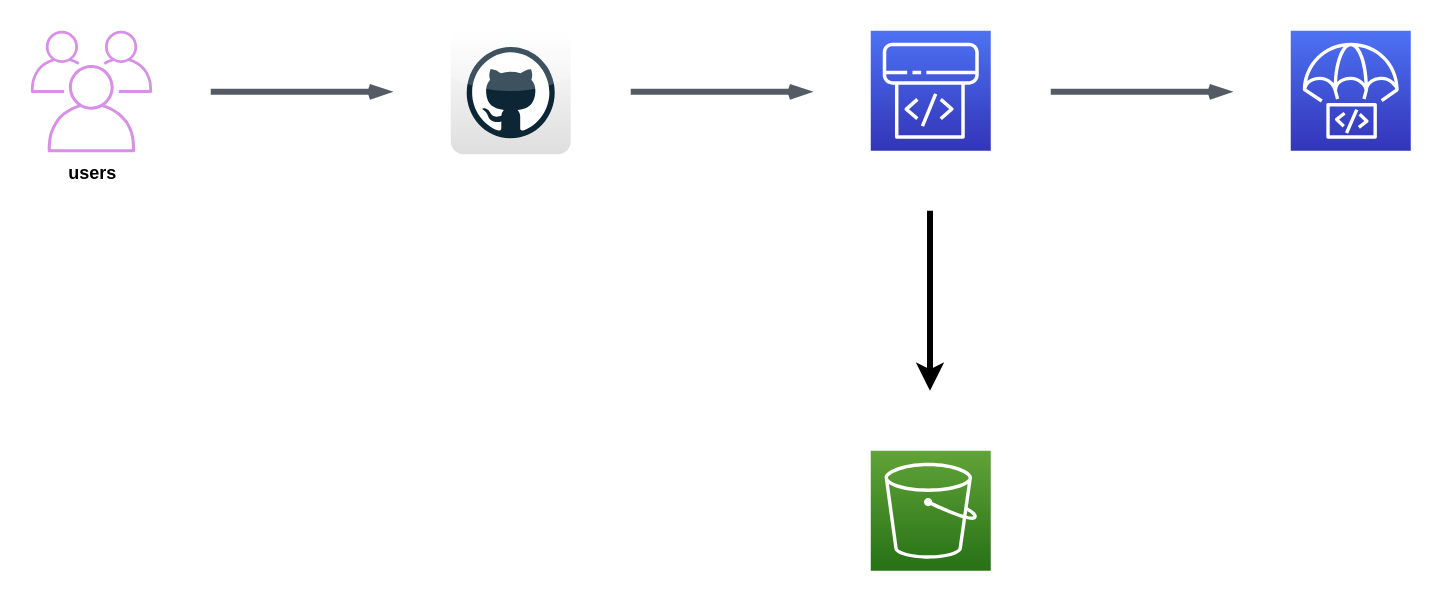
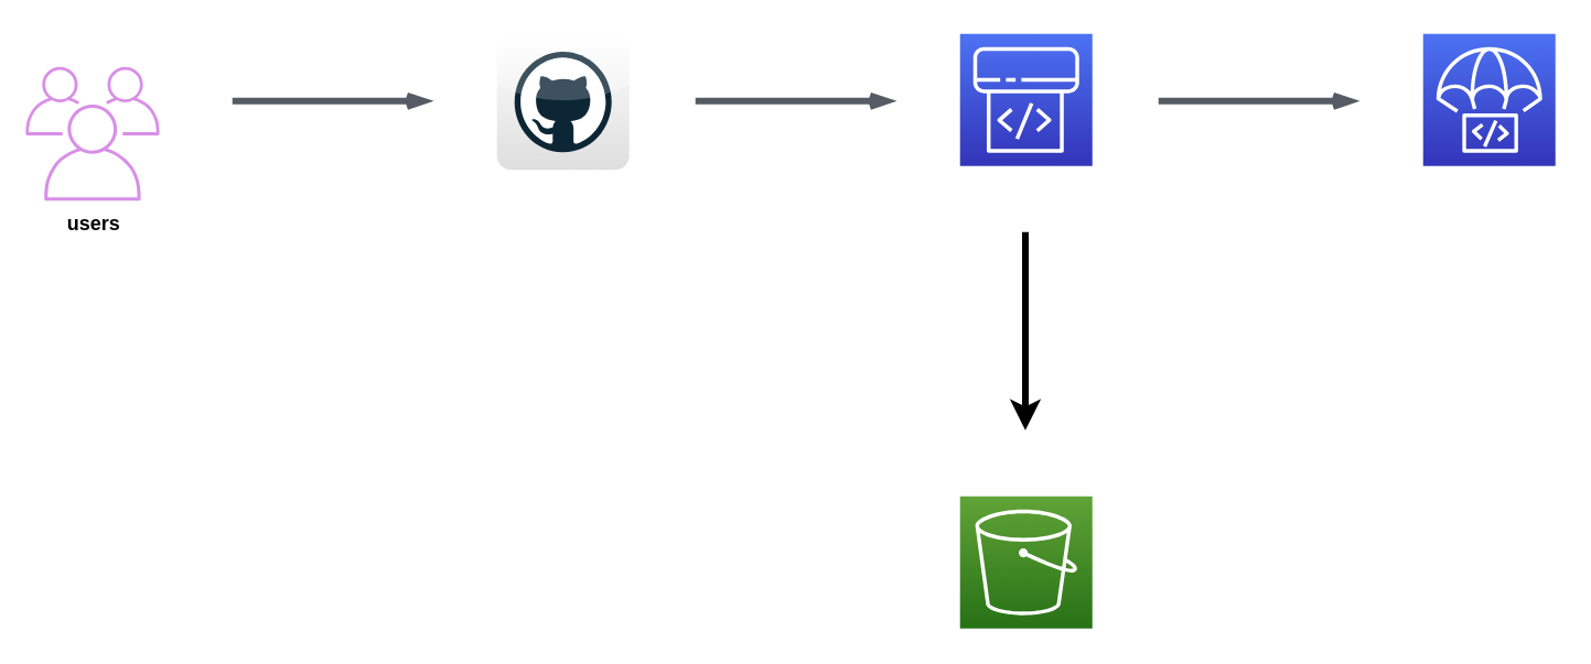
  <mxCell id="0" />
  <mxCell id="1" parent="0" />
  <mxCell id="2" value="" style="edgeStyle=orthogonalEdgeStyle;rounded=0;orthogonalLoop=1;jettySize=auto;html=1;strokeWidth=4;" edge="1" parent="1"><mxGeometry relative="1" as="geometry"><mxPoint x="619.5" y="140" as="sourcePoint" /><mxPoint x="619.5" y="260" as="targetPoint" /><Array as="points"><mxPoint x="619.5" y="230" /><mxPoint x="619.5" y="230" /></Array></mxGeometry></mxCell>
  <mxCell id="3" value="" style="points=[[0,0,0],[0.25,0,0],[0.5,0,0],[0.75,0,0],[1,0,0],[0,1,0],[0.25,1,0],[0.5,1,0],[0.75,1,0],[1,1,0],[0,0.25,0],[0,0.5,0],[0,0.75,0],[1,0.25,0],[1,0.5,0],[1,0.75,0]];outlineConnect=0;fontColor=#232F3E;gradientColor=#60A337;gradientDirection=north;fillColor=#277116;strokeColor=#ffffff;dashed=0;verticalLabelPosition=bottom;verticalAlign=top;align=center;html=1;fontSize=12;fontStyle=0;aspect=fixed;shape=mxgraph.aws4.resourceIcon;resIcon=mxgraph.aws4.s3;" vertex="1" parent="1"><mxGeometry x="580" y="300" width="80" height="80" as="geometry" /></mxCell>
- <mxCell id="4" value="users" style="outlineConnect=0;strokeColor=#9673a6;dashed=0;verticalLabelPosition=bottom;verticalAlign=top;align=center;html=1;fontSize=12;fontStyle=1;aspect=fixed;shape=mxgraph.aws4.illustration_users;pointerEvents=1;strokeWidth=7;shadow=0;sketch=0;fillColor=#D88FE7;horizontal=1;" vertex="1" parent="1"><mxGeometry x="20" y="20" width="81" height="81" as="geometry" /></mxCell>
+ <mxCell id="4" value="users" style="outlineConnect=0;strokeColor=#9673a6;dashed=0;verticalLabelPosition=bottom;verticalAlign=top;align=center;html=1;fontSize=12;fontStyle=1;aspect=fixed;shape=mxgraph.aws4.illustration_users;pointerEvents=1;strokeWidth=7;shadow=0;sketch=0;fillColor=#D88FE7;horizontal=1;" vertex="1" parent="1"><mxGeometry x="15" y="40" width="81" height="81" as="geometry" /></mxCell>
  <mxCell id="5" value="" style="edgeStyle=orthogonalEdgeStyle;html=1;endArrow=openThin;elbow=vertical;startArrow=none;endFill=0;strokeColor=#545B64;rounded=0;strokeWidth=4;" edge="1" parent="1"><mxGeometry width="100" relative="1" as="geometry"><mxPoint x="140" y="60.7" as="sourcePoint" /><mxPoint x="260" y="60.7" as="targetPoint" /></mxGeometry></mxCell>
  <mxCell id="6" value="" style="dashed=0;outlineConnect=0;html=1;align=center;labelPosition=center;verticalLabelPosition=bottom;verticalAlign=top;shape=mxgraph.webicons.github;gradientColor=#DFDEDE;shadow=0;sketch=0;strokeWidth=7;fontStyle=1" vertex="1" parent="1"><mxGeometry x="300" y="20" width="80" height="82.4" as="geometry" /></mxCell>
  <mxCell id="7" value="" style="edgeStyle=orthogonalEdgeStyle;html=1;endArrow=openThin;elbow=vertical;startArrow=none;endFill=0;strokeColor=#545B64;rounded=0;strokeWidth=4;" edge="1" parent="1"><mxGeometry width="100" relative="1" as="geometry"><mxPoint x="420" y="60.7" as="sourcePoint" /><mxPoint x="540" y="60.7" as="targetPoint" /><Array as="points"><mxPoint x="480" y="60.7" /><mxPoint x="480" y="60.7" /></Array></mxGeometry></mxCell>
  <mxCell id="8" value="" style="points=[[0,0,0],[0.25,0,0],[0.5,0,0],[0.75,0,0],[1,0,0],[0,1,0],[0.25,1,0],[0.5,1,0],[0.75,1,0],[1,1,0],[0,0.25,0],[0,0.5,0],[0,0.75,0],[1,0.25,0],[1,0.5,0],[1,0.75,0]];outlineConnect=0;fontColor=#232F3E;gradientColor=#4D72F3;gradientDirection=north;fillColor=#3334B9;strokeColor=#ffffff;dashed=0;verticalLabelPosition=bottom;verticalAlign=top;align=center;html=1;fontSize=12;fontStyle=0;aspect=fixed;shape=mxgraph.aws4.resourceIcon;resIcon=mxgraph.aws4.codepipeline;shadow=0;sketch=0;" vertex="1" parent="1"><mxGeometry x="580" y="20" width="80" height="80" as="geometry" /></mxCell>
  <mxCell id="9" value="" style="edgeStyle=orthogonalEdgeStyle;html=1;endArrow=openThin;elbow=vertical;startArrow=none;endFill=0;strokeColor=#545B64;rounded=0;strokeWidth=4;" edge="1" parent="1"><mxGeometry width="100" relative="1" as="geometry"><mxPoint x="700" y="60.7" as="sourcePoint" /><mxPoint x="820" y="60.7" as="targetPoint" /><Array as="points"><mxPoint x="760" y="60.7" /><mxPoint x="760" y="60.7" /></Array></mxGeometry></mxCell>
  <mxCell id="10" value="" style="points=[[0,0,0],[0.25,0,0],[0.5,0,0],[0.75,0,0],[1,0,0],[0,1,0],[0.25,1,0],[0.5,1,0],[0.75,1,0],[1,1,0],[0,0.25,0],[0,0.5,0],[0,0.75,0],[1,0.25,0],[1,0.5,0],[1,0.75,0]];outlineConnect=0;fontColor=#232F3E;gradientColor=#4D72F3;gradientDirection=north;fillColor=#3334B9;strokeColor=#ffffff;dashed=0;verticalLabelPosition=bottom;verticalAlign=top;align=center;html=1;fontSize=12;fontStyle=0;aspect=fixed;shape=mxgraph.aws4.resourceIcon;resIcon=mxgraph.aws4.codedeploy;shadow=0;sketch=0;" vertex="1" parent="1"><mxGeometry x="860" y="20" width="80" height="80" as="geometry" /></mxCell>
